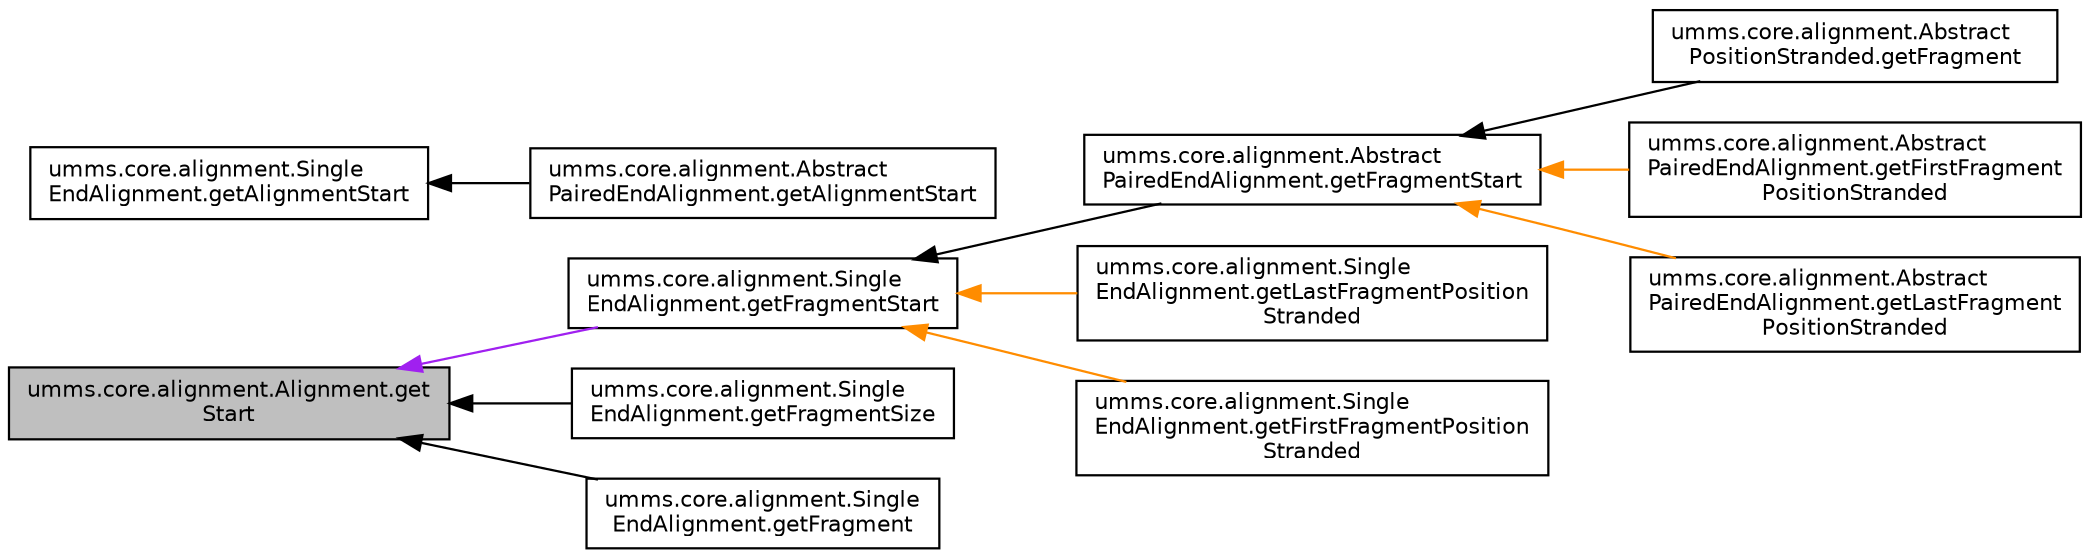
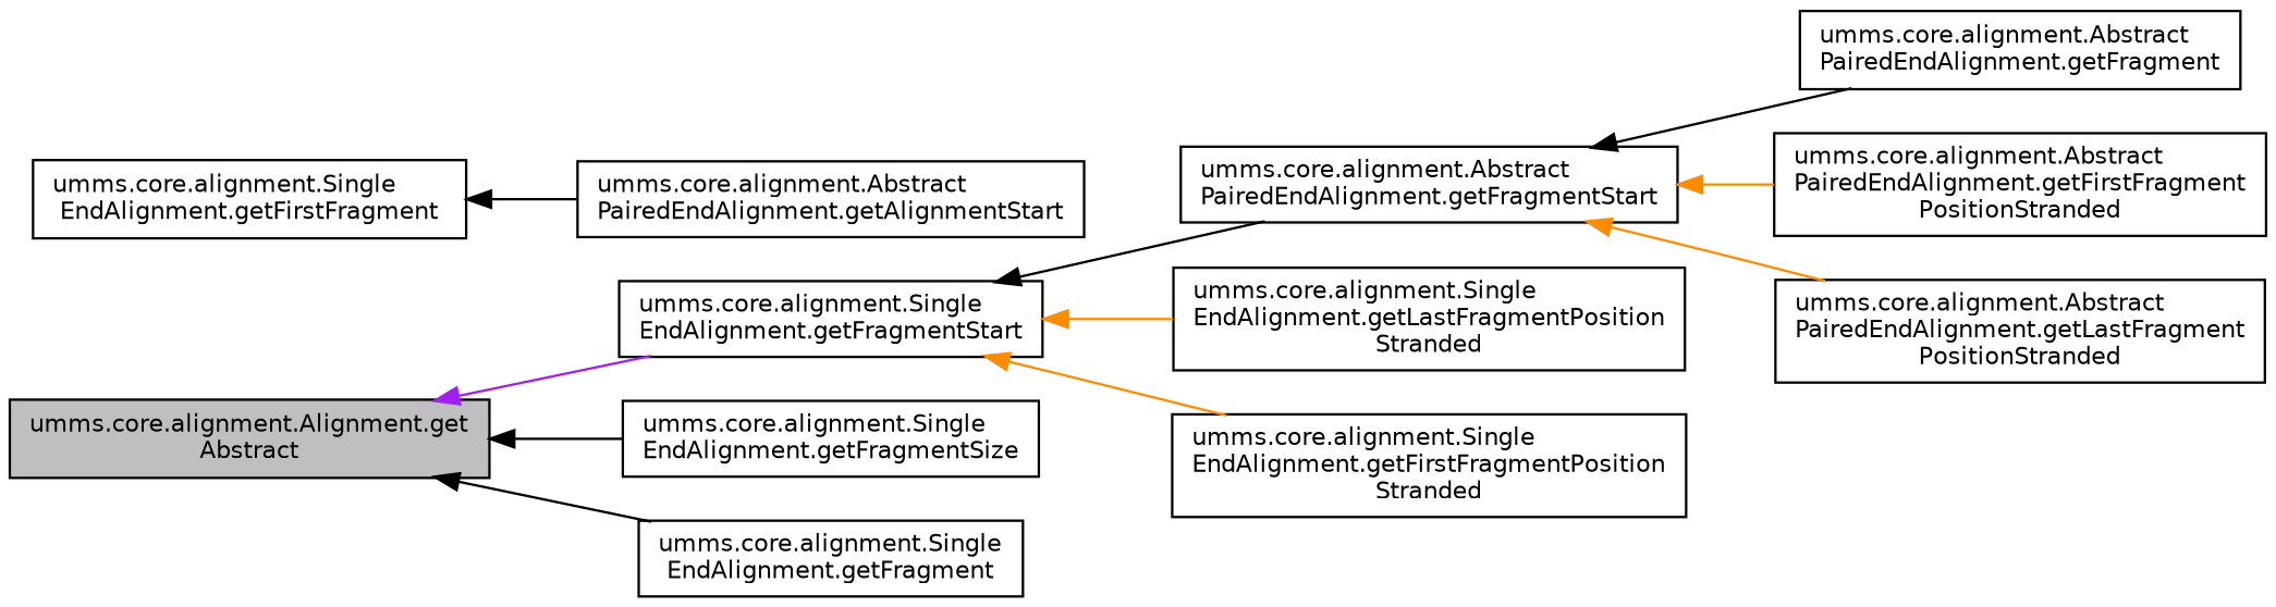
  digraph {
    rankdir=LR
    node [color=black fillcolor=white fontname=Helvetica fontsize=10 shape=record style=filled]
    edge [color=black dir=back fontname=Helvetica fontsize=10 labelfontname=Helvetica labelfontsize=10 style=solid]
-   n1 [fillcolor=grey75 fontcolor=black height=0.2 label="umms.core.alignment.Alignment.get\lStart" width=0.4]
+   n1 [fillcolor=grey75 fontcolor=black height=0.2 label="umms.core.alignment.Alignment.get\lAbstract" width=0.4]
    n2 [height=0.2 label="umms.core.alignment.Single\lEndAlignment.getFragmentStart" width=0.4]
    n3 [height=0.2 label="umms.core.alignment.Single\lEndAlignment.getFragmentSize" width=0.4]
    n4 [height=0.2 label="umms.core.alignment.Single\lEndAlignment.getFragment" width=0.4]
    n5 [height=0.2 label="umms.core.alignment.Abstract\lPairedEndAlignment.getFragmentStart" width=0.4]
    n6 [height=0.2 label="umms.core.alignment.Single\lEndAlignment.getLastFragmentPosition\lStranded" width=0.4]
    n7 [height=0.2 label="umms.core.alignment.Single\lEndAlignment.getFirstFragmentPosition\lStranded" width=0.4]
-   n8 [height=0.2 label="umms.core.alignment.Single\lEndAlignment.getAlignmentStart" width=0.4]
+   n8 [height=0.2 label="umms.core.alignment.Single\lEndAlignment.getFirstFragment" width=0.4]
    n9 [height=0.2 label="umms.core.alignment.Abstract\lPairedEndAlignment.getAlignmentStart" width=0.4]
-   n10 [height=0.2 label="umms.core.alignment.Abstract\lPositionStranded.getFragment" width=0.4]
+   n10 [height=0.2 label="umms.core.alignment.Abstract\lPairedEndAlignment.getFragment" width=0.4]
    n11 [height=0.2 label="umms.core.alignment.Abstract\lPairedEndAlignment.getFirstFragment\lPositionStranded" width=0.4]
    n12 [height=0.2 label="umms.core.alignment.Abstract\lPairedEndAlignment.getLastFragment\lPositionStranded" width=0.4]
    n1 -> n2 [color=purple]
    n1 -> n3
    n1 -> n4
    n2 -> n5
    n2 -> n6 [color=darkorange]
    n2 -> n7 [color=darkorange]
    n5 -> n10
    n5 -> n11 [color=darkorange]
    n5 -> n12 [color=darkorange]
    n8 -> n9
  }
